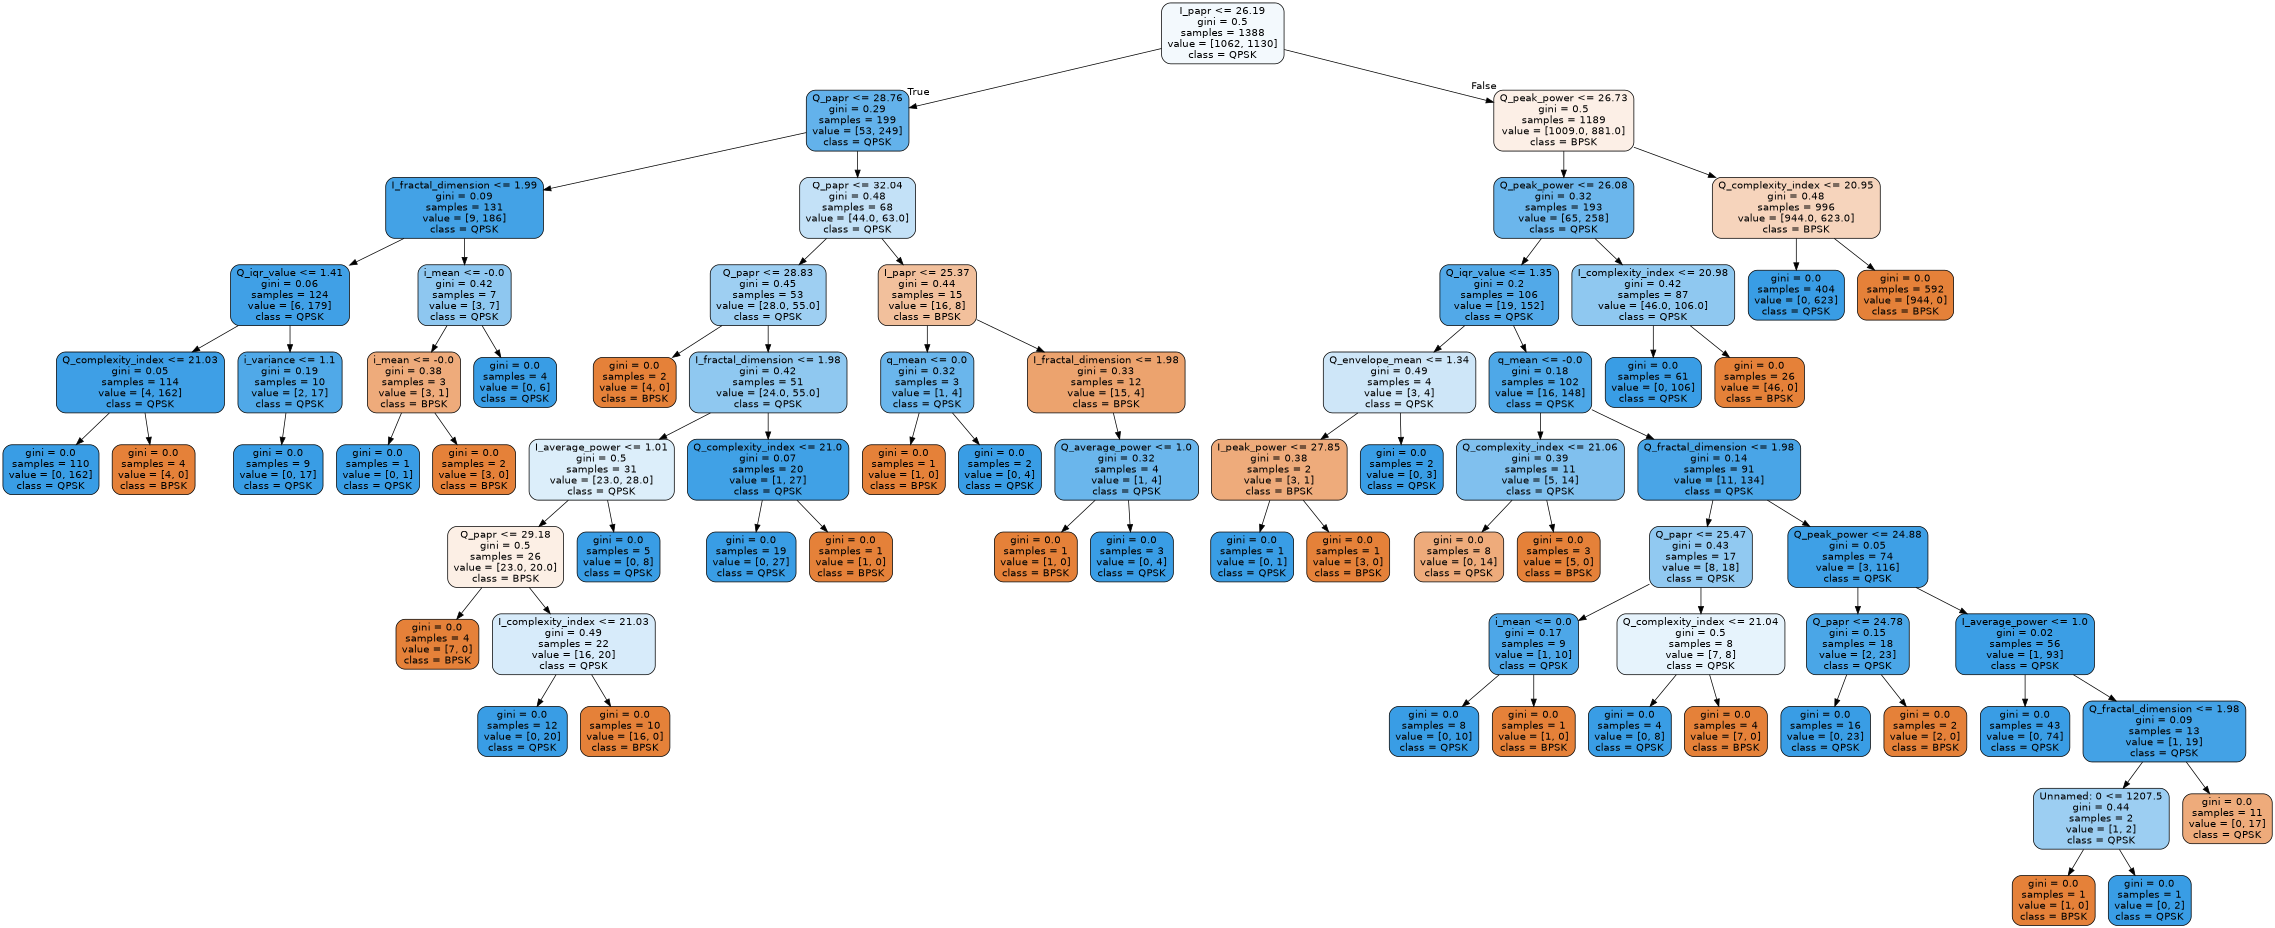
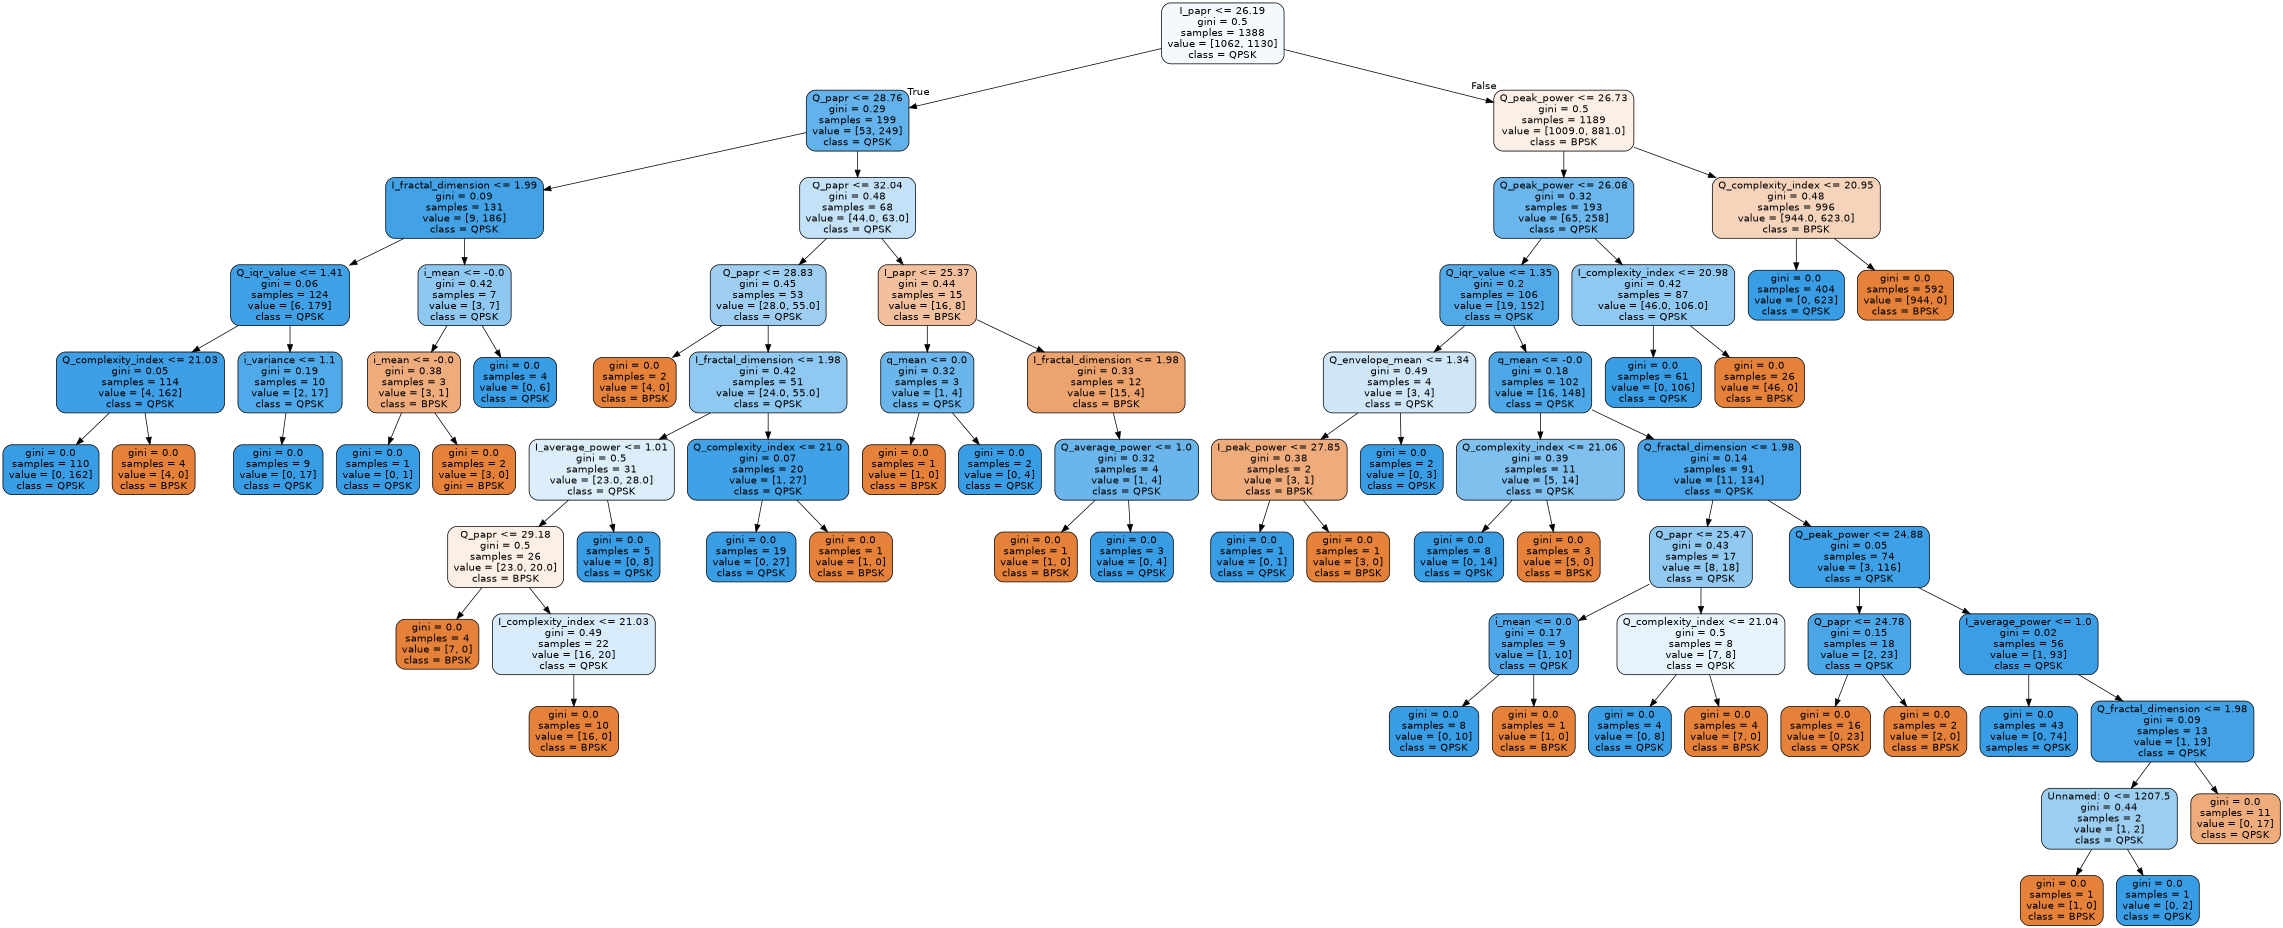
  digraph {
    node [color=black fillcolor="#399de5" fontname=helvetica shape=box style="filled, rounded"]
    edge [fontname=helvetica]
    n1 [fillcolor="#f3f9fd" label="I_papr <= 26.19\ngini = 0.5\nsamples = 1388\nvalue = [1062, 1130]\nclass = QPSK"]
    n2 [fillcolor="#63b2eb" label="Q_papr <= 28.76\ngini = 0.29\nsamples = 199\nvalue = [53, 249]\nclass = QPSK"]
    n3 [fillcolor="#fcefe6" label="Q_peak_power <= 26.73\ngini = 0.5\nsamples = 1189\nvalue = [1009.0, 881.0]\nclass = BPSK"]
    n4 [fillcolor="#43a2e6" label="I_fractal_dimension <= 1.99\ngini = 0.09\nsamples = 131\nvalue = [9, 186]\nclass = QPSK"]
    n5 [fillcolor="#c3e1f7" label="Q_papr <= 32.04\ngini = 0.48\nsamples = 68\nvalue = [44.0, 63.0]\nclass = QPSK"]
    n6 [fillcolor="#6bb6ec" label="Q_peak_power <= 26.08\ngini = 0.32\nsamples = 193\nvalue = [65, 258]\nclass = QPSK"]
    n7 [fillcolor="#f6d4bc" label="Q_complexity_index <= 20.95\ngini = 0.48\nsamples = 996\nvalue = [944.0, 623.0]\nclass = BPSK"]
    n8 [fillcolor="#40a0e6" label="Q_iqr_value <= 1.41\ngini = 0.06\nsamples = 124\nvalue = [6, 179]\nclass = QPSK"]
    n9 [fillcolor="#8ec7f0" label="i_mean <= -0.0\ngini = 0.42\nsamples = 7\nvalue = [3, 7]\nclass = QPSK"]
    n10 [fillcolor="#9ecff2" label="Q_papr <= 28.83\ngini = 0.45\nsamples = 53\nvalue = [28.0, 55.0]\nclass = QPSK"]
    n11 [fillcolor="#f2c09c" label="I_papr <= 25.37\ngini = 0.44\nsamples = 15\nvalue = [16, 8]\nclass = BPSK"]
    n12 [fillcolor="#3e9fe6" label="Q_complexity_index <= 21.03\ngini = 0.05\nsamples = 114\nvalue = [4, 162]\nclass = QPSK"]
    n13 [fillcolor="#50a9e8" label="i_variance <= 1.1\ngini = 0.19\nsamples = 10\nvalue = [2, 17]\nclass = QPSK"]
    n14 [fillcolor="#eeab7b" label="i_mean <= -0.0\ngini = 0.38\nsamples = 3\nvalue = [3, 1]\nclass = BPSK"]
    n15 [label="gini = 0.0\nsamples = 4\nvalue = [0, 6]\nclass = QPSK"]
    n16 [label="gini = 0.0\nsamples = 110\nvalue = [0, 162]\nclass = QPSK"]
    n17 [fillcolor="#e58139" label="gini = 0.0\nsamples = 4\nvalue = [4, 0]\nclass = BPSK"]
    n18 [label="gini = 0.0\nsamples = 9\nvalue = [0, 17]\nclass = QPSK"]
    n19 [label="gini = 0.0\nsamples = 1\nvalue = [0, 1]\nclass = QPSK"]
-   n20 [fillcolor="#e58139" label="gini = 0.0\nsamples = 2\nvalue = [3, 0]\nclass = BPSK"]
+   n20 [fillcolor="#e58139" label="gini = 0.0\nsamples = 2\nvalue = [3, 0]\ngini = BPSK"]
    n21 [fillcolor="#e58139" label="gini = 0.0\nsamples = 2\nvalue = [4, 0]\nclass = BPSK"]
    n22 [fillcolor="#8fc8f0" label="I_fractal_dimension <= 1.98\ngini = 0.42\nsamples = 51\nvalue = [24.0, 55.0]\nclass = QPSK"]
    n23 [fillcolor="#6ab6ec" label="q_mean <= 0.0\ngini = 0.32\nsamples = 3\nvalue = [1, 4]\nclass = QPSK"]
    n24 [fillcolor="#eca36e" label="I_fractal_dimension <= 1.98\ngini = 0.33\nsamples = 12\nvalue = [15, 4]\nclass = BPSK"]
    n25 [fillcolor="#dceefa" label="I_average_power <= 1.01\ngini = 0.5\nsamples = 31\nvalue = [23.0, 28.0]\nclass = QPSK"]
    n26 [fillcolor="#40a1e6" label="Q_complexity_index <= 21.0\ngini = 0.07\nsamples = 20\nvalue = [1, 27]\nclass = QPSK"]
    n27 [fillcolor="#fcefe5" label="Q_papr <= 29.18\ngini = 0.5\nsamples = 26\nvalue = [23.0, 20.0]\nclass = BPSK"]
    n28 [label="gini = 0.0\nsamples = 5\nvalue = [0, 8]\nclass = QPSK"]
    n29 [label="gini = 0.0\nsamples = 19\nvalue = [0, 27]\nclass = QPSK"]
    n30 [fillcolor="#e58139" label="gini = 0.0\nsamples = 1\nvalue = [1, 0]\nclass = BPSK"]
    n31 [fillcolor="#e58139" label="gini = 0.0\nsamples = 4\nvalue = [7, 0]\nclass = BPSK"]
    n32 [fillcolor="#d7ebfa" label="I_complexity_index <= 21.03\ngini = 0.49\nsamples = 22\nvalue = [16, 20]\nclass = QPSK"]
-   n33 [label="gini = 0.0\nsamples = 12\nvalue = [0, 20]\nclass = QPSK"]
    n34 [fillcolor="#e58139" label="gini = 0.0\nsamples = 10\nvalue = [16, 0]\nclass = BPSK"]
    n35 [fillcolor="#e58139" label="gini = 0.0\nsamples = 1\nvalue = [1, 0]\nclass = BPSK"]
    n36 [label="gini = 0.0\nsamples = 2\nvalue = [0, 4]\nclass = QPSK"]
    n37 [fillcolor="#6ab6ec" label="Q_average_power <= 1.0\ngini = 0.32\nsamples = 4\nvalue = [1, 4]\nclass = QPSK"]
    n38 [fillcolor="#e58139" label="gini = 0.0\nsamples = 1\nvalue = [1, 0]\nclass = BPSK"]
    n39 [label="gini = 0.0\nsamples = 3\nvalue = [0, 4]\nclass = QPSK"]
    n40 [fillcolor="#52a9e8" label="Q_iqr_value <= 1.35\ngini = 0.2\nsamples = 106\nvalue = [19, 152]\nclass = QPSK"]
    n41 [fillcolor="#8fc8f0" label="I_complexity_index <= 20.98\ngini = 0.42\nsamples = 87\nvalue = [46.0, 106.0]\nclass = QPSK"]
    n42 [label="gini = 0.0\nsamples = 404\nvalue = [0, 623]\nclass = QPSK"]
    n43 [fillcolor="#e58139" label="gini = 0.0\nsamples = 592\nvalue = [944, 0]\nclass = BPSK"]
    n44 [fillcolor="#cee6f8" label="Q_envelope_mean <= 1.34\ngini = 0.49\nsamples = 4\nvalue = [3, 4]\nclass = QPSK"]
    n45 [fillcolor="#4ea8e8" label="q_mean <= -0.0\ngini = 0.18\nsamples = 102\nvalue = [16, 148]\nclass = QPSK"]
    n46 [label="gini = 0.0\nsamples = 61\nvalue = [0, 106]\nclass = QPSK"]
    n47 [fillcolor="#e58139" label="gini = 0.0\nsamples = 26\nvalue = [46, 0]\nclass = BPSK"]
    n48 [fillcolor="#eeab7b" label="I_peak_power <= 27.85\ngini = 0.38\nsamples = 2\nvalue = [3, 1]\nclass = BPSK"]
    n49 [label="gini = 0.0\nsamples = 2\nvalue = [0, 3]\nclass = QPSK"]
    n50 [fillcolor="#80c0ee" label="Q_complexity_index <= 21.06\ngini = 0.39\nsamples = 11\nvalue = [5, 14]\nclass = QPSK"]
    n51 [fillcolor="#49a5e7" label="Q_fractal_dimension <= 1.98\ngini = 0.14\nsamples = 91\nvalue = [11, 134]\nclass = QPSK"]
    n52 [label="gini = 0.0\nsamples = 1\nvalue = [0, 1]\nclass = QPSK"]
    n53 [fillcolor="#e58139" label="gini = 0.0\nsamples = 1\nvalue = [3, 0]\nclass = BPSK"]
-   n54 [fillcolor="#eeab7b" label="gini = 0.0\nsamples = 8\nvalue = [0, 14]\nclass = QPSK"]
+   n54 [label="gini = 0.0\nsamples = 8\nvalue = [0, 14]\nclass = QPSK"]
    n55 [fillcolor="#e58139" label="gini = 0.0\nsamples = 3\nvalue = [5, 0]\nclass = BPSK"]
    n56 [fillcolor="#91c9f1" label="Q_papr <= 25.47\ngini = 0.43\nsamples = 17\nvalue = [8, 18]\nclass = QPSK"]
    n57 [fillcolor="#3ea0e6" label="Q_peak_power <= 24.88\ngini = 0.05\nsamples = 74\nvalue = [3, 116]\nclass = QPSK"]
    n58 [fillcolor="#4da7e8" label="i_mean <= 0.0\ngini = 0.17\nsamples = 9\nvalue = [1, 10]\nclass = QPSK"]
    n59 [fillcolor="#e6f3fc" label="Q_complexity_index <= 21.04\ngini = 0.5\nsamples = 8\nvalue = [7, 8]\nclass = QPSK"]
    n60 [fillcolor="#4aa6e7" label="Q_papr <= 24.78\ngini = 0.15\nsamples = 18\nvalue = [2, 23]\nclass = QPSK"]
    n61 [fillcolor="#3b9ee5" label="I_average_power <= 1.0\ngini = 0.02\nsamples = 56\nvalue = [1, 93]\nclass = QPSK"]
    n62 [label="gini = 0.0\nsamples = 8\nvalue = [0, 10]\nclass = QPSK"]
    n63 [fillcolor="#e58139" label="gini = 0.0\nsamples = 1\nvalue = [1, 0]\nclass = BPSK"]
    n64 [label="gini = 0.0\nsamples = 4\nvalue = [0, 8]\nclass = QPSK"]
    n65 [fillcolor="#e58139" label="gini = 0.0\nsamples = 4\nvalue = [7, 0]\nclass = BPSK"]
-   n66 [label="gini = 0.0\nsamples = 16\nvalue = [0, 23]\nclass = QPSK"]
+   n66 [fillcolor="#e58139" label="gini = 0.0\nsamples = 16\nvalue = [0, 23]\nclass = QPSK"]
    n67 [fillcolor="#e58139" label="gini = 0.0\nsamples = 2\nvalue = [2, 0]\nclass = BPSK"]
-   n68 [label="gini = 0.0\nsamples = 43\nvalue = [0, 74]\nclass = QPSK"]
+   n68 [label="gini = 0.0\nsamples = 43\nvalue = [0, 74]\nsamples = QPSK"]
    n69 [fillcolor="#43a2e6" label="Q_fractal_dimension <= 1.98\ngini = 0.09\nsamples = 13\nvalue = [1, 19]\nclass = QPSK"]
    n70 [fillcolor="#9ccef2" label="Unnamed: 0 <= 1207.5\ngini = 0.44\nsamples = 2\nvalue = [1, 2]\nclass = QPSK"]
    n71 [fillcolor="#eeab7b" label="gini = 0.0\nsamples = 11\nvalue = [0, 17]\nclass = QPSK"]
    n72 [fillcolor="#e58139" label="gini = 0.0\nsamples = 1\nvalue = [1, 0]\nclass = BPSK"]
    n73 [label="gini = 0.0\nsamples = 1\nvalue = [0, 2]\nclass = QPSK"]
    n1 -> n2 [headlabel=True labelangle=45 labeldistance=2.5]
    n1 -> n3 [headlabel=False labelangle=-45 labeldistance=2.5]
    n2 -> n4
    n2 -> n5
    n3 -> n6
    n3 -> n7
    n4 -> n8
    n4 -> n9
    n5 -> n10
    n5 -> n11
    n6 -> n40
    n6 -> n41
    n7 -> n42
    n7 -> n43
    n8 -> n12
    n8 -> n13
    n9 -> n14
    n9 -> n15
    n10 -> n21
    n10 -> n22
    n11 -> n23
    n11 -> n24
    n12 -> n16
    n12 -> n17
    n13 -> n18
    n14 -> n19
    n14 -> n20
    n22 -> n25
    n22 -> n26
    n23 -> n35
    n23 -> n36
    n24 -> n37
    n25 -> n27
    n25 -> n28
    n26 -> n29
    n26 -> n30
    n27 -> n31
    n27 -> n32
-   n32 -> n33
    n32 -> n34
    n37 -> n38
    n37 -> n39
    n40 -> n44
    n40 -> n45
    n41 -> n46
    n41 -> n47
    n44 -> n48
    n44 -> n49
    n45 -> n50
    n45 -> n51
    n48 -> n52
    n48 -> n53
    n50 -> n54
    n50 -> n55
    n51 -> n56
    n51 -> n57
    n56 -> n58
    n56 -> n59
    n57 -> n60
    n57 -> n61
    n58 -> n62
    n58 -> n63
    n59 -> n64
    n59 -> n65
    n60 -> n66
    n60 -> n67
    n61 -> n68
    n61 -> n69
    n69 -> n70
    n69 -> n71
    n70 -> n72
    n70 -> n73
  }
